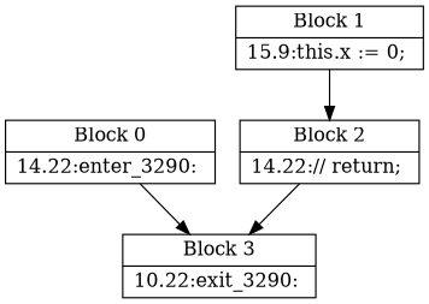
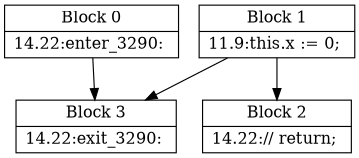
  digraph {
    fontname="DejaVu Serif"
    node [fontname="DejaVu Serif" shape=record]
    edge [fontname="DejaVu Serif"]
    n1 [label="{Block 0|14.22:enter_3290: \n}"]
-   n2 [label="{Block 3|10.22:exit_3290: \n}"]
-   n3 [label="{Block 1|15.9:this.x := 0; \n}"]
+   n2 [label="{Block 3|14.22:exit_3290: \n}"]
+   n3 [label="{Block 1|11.9:this.x := 0; \n}"]
    n4 [label="{Block 2|14.22:// return; \n}"]
    n1 -> n2
    n3 -> n4
-   n4 -> n2
+   n3 -> n2
  }
